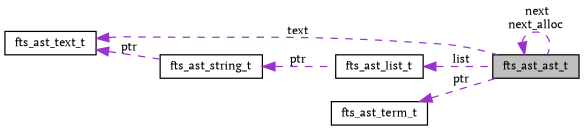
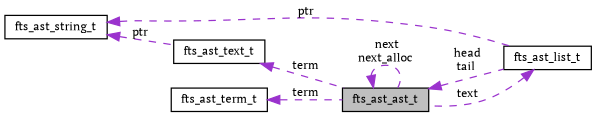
  digraph {
    fontname="PT Serif"
    rankdir=LR
    node [color=black fontname="PT Serif" fontsize=10 shape=record]
    edge [color=darkorchid3 dir=back fontname="PT Serif" fontsize=10 labelfontname=FreeSans labelfontsize=10 style=dashed]
    n1 [fillcolor=grey75 fontcolor=black height=0.2 label=fts_ast_ast_t style=filled width=0.4]
    n2 [height=0.2 label=fts_ast_list_t width=0.4]
    n3 [height=0.2 label=fts_ast_term_t width=0.4]
    n4 [height=0.2 label=fts_ast_string_t width=0.4]
    n5 [height=0.2 label=fts_ast_text_t width=0.4]
    n1 -> n1 [label=" next\nnext_alloc"]
-   n2 -> n1 [label=" list"]
-   n3 -> n1 [label=" ptr"]
+   n1 -> n2 [label=" head\ntail"]
+   n2 -> n1 [label=" text"]
+   n3 -> n1 [label=" term"]
    n4 -> n2 [label=" ptr"]
-   n5 -> n4 [label=" ptr"]
-   n5 -> n1 [label=" text"]
+   n4 -> n5 [label=" ptr"]
+   n5 -> n1 [label=" term"]
  }
